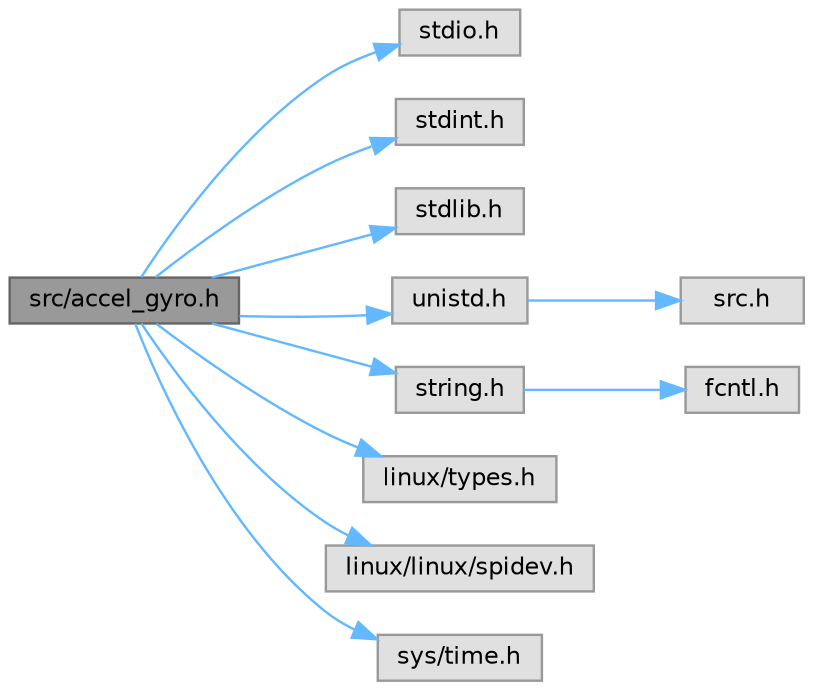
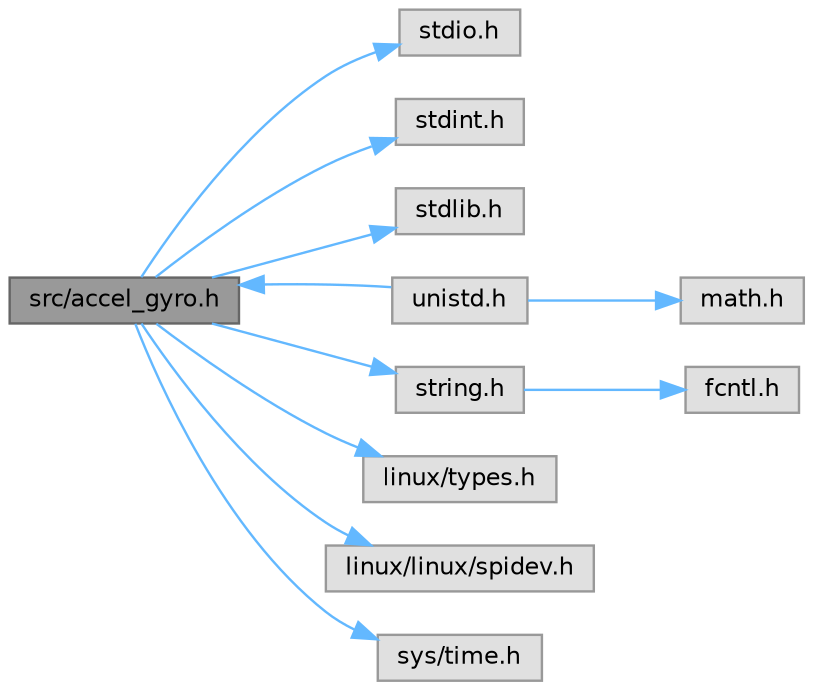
  digraph {
    rankdir=LR
    node [color=grey60 fillcolor="#E0E0E0" fontname=Helvetica fontsize=10 shape=box style=filled]
    edge [color=steelblue1 fontname=Helvetica fontsize=10 labelfontname=Helvetica labelfontsize=10 style=solid]
    n1 [color=gray40 fillcolor=grey60 fontcolor=black height=0.2 label="src/accel_gyro.h" width=0.4]
    n2 [height=0.2 label="stdio.h" width=0.4]
    n3 [height=0.2 label="stdint.h" width=0.4]
    n4 [height=0.2 label="stdlib.h" width=0.4]
    n5 [height=0.2 label="unistd.h" width=0.4]
    n6 [height=0.2 label="string.h" width=0.4]
    n7 [height=0.2 label="linux/types.h" width=0.4]
    n8 [height=0.2 label="linux/linux/spidev.h" width=0.4]
    n9 [height=0.2 label="sys/time.h" width=0.4]
-   n10 [height=0.2 label="src.h" width=0.4]
+   n10 [height=0.2 label="math.h" width=0.4]
    n11 [height=0.2 label="fcntl.h" width=0.4]
    n1 -> n2
    n1 -> n3
    n1 -> n4
-   n1 -> n5
+   n5 -> n1
    n1 -> n6
    n1 -> n7
    n1 -> n8
    n1 -> n9
    n5 -> n10
    n6 -> n11
  }
